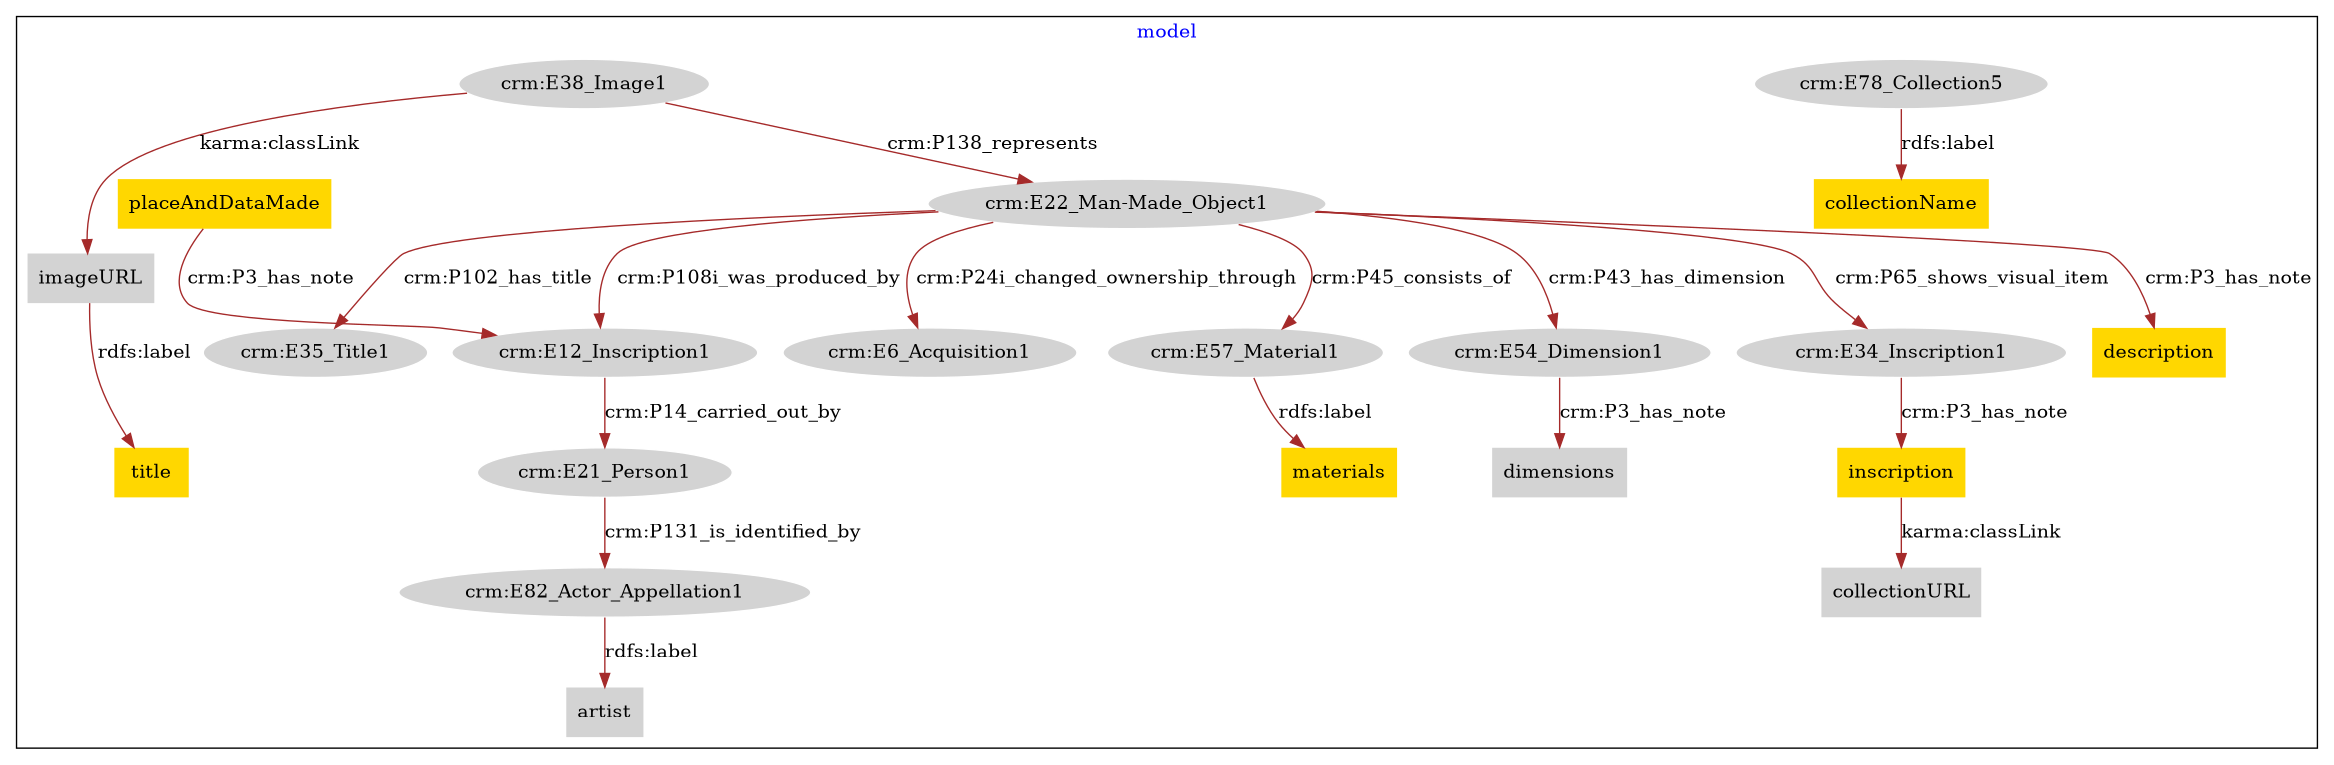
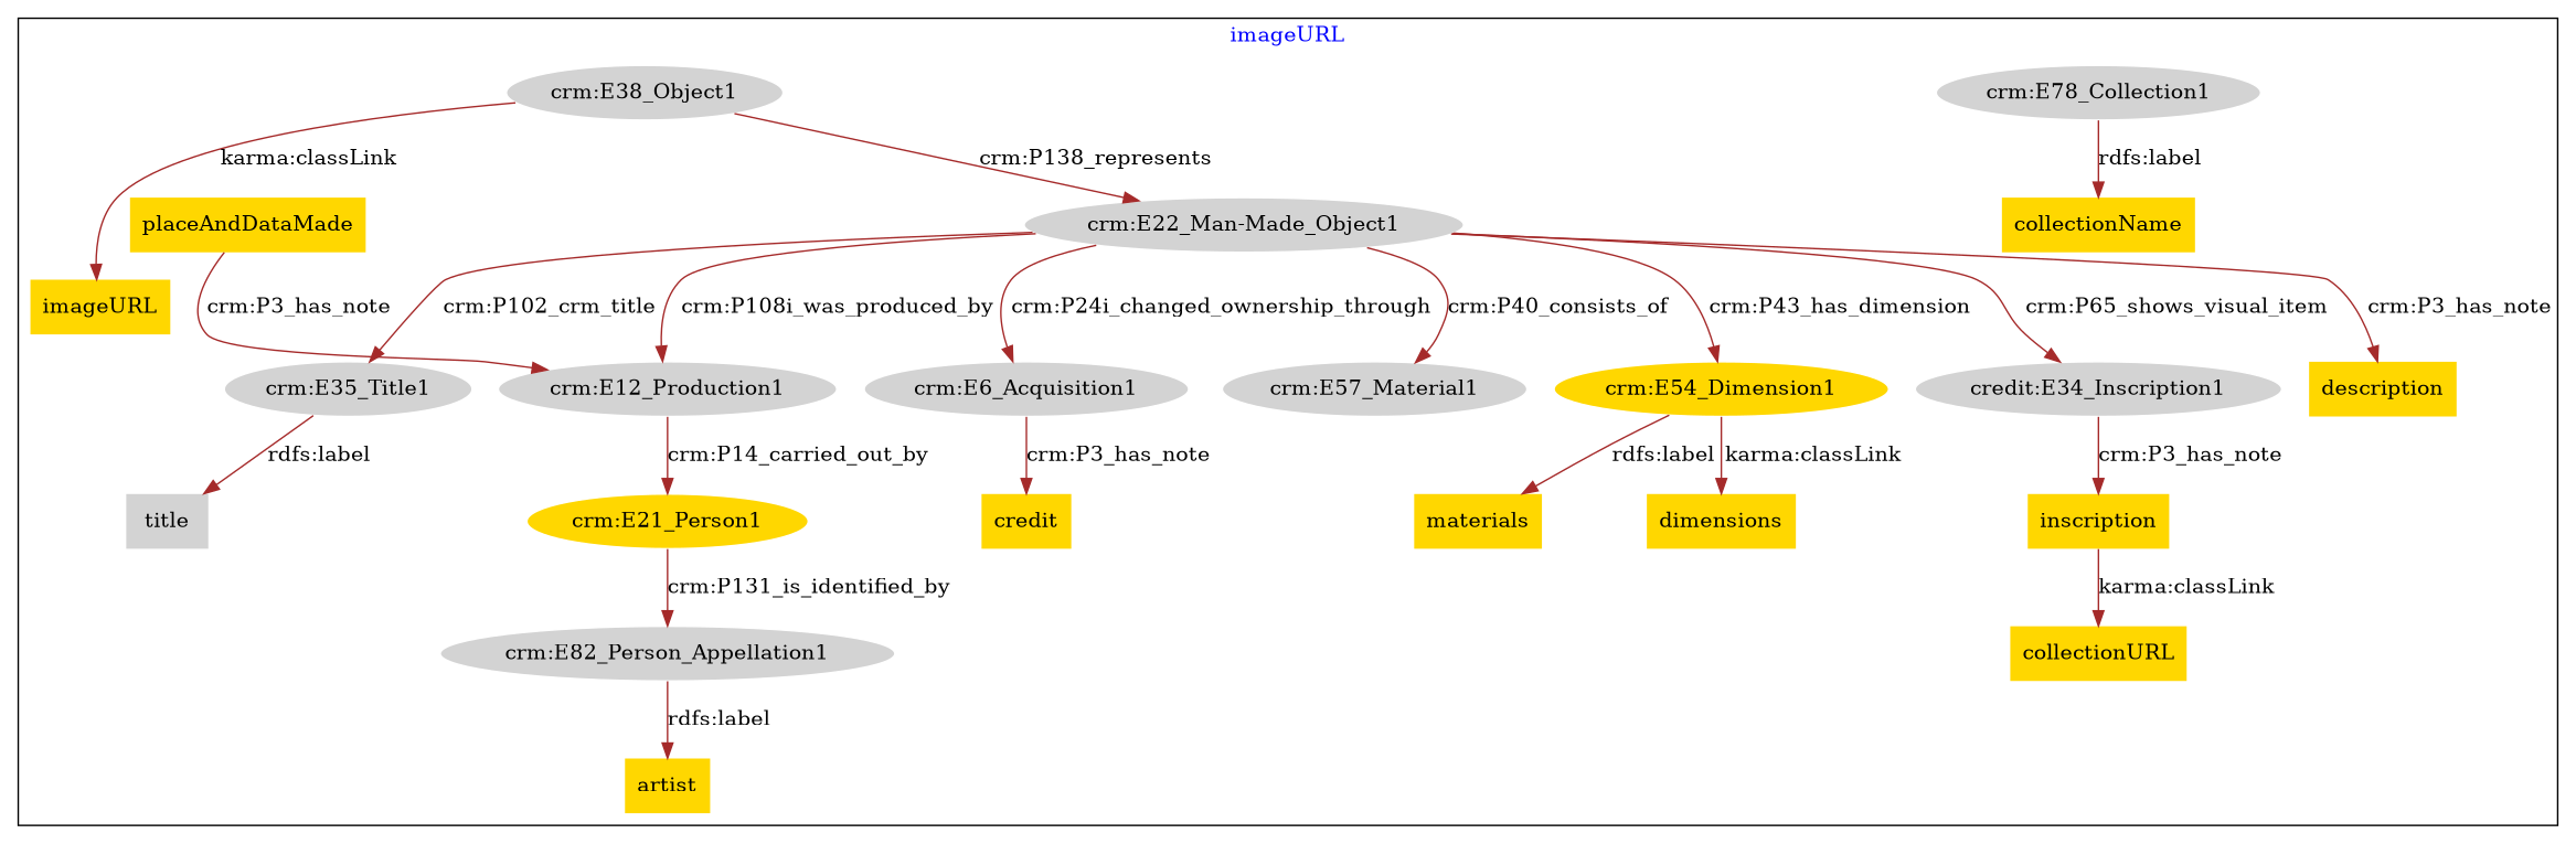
  digraph {
    fontcolor=blue
    remincross=true
    node [fillcolor=lightgray style=filled]
    edge [color=brown fontcolor=black]
-   n1 [color=white label="crm:E78_Collection5"]
-   n2 [label=collectionURL shape=plaintext]
-   n3 [color=white label="crm:E34_Inscription1"]
+   n1 [color=white label="crm:E78_Collection1"]
+   n2 [fillcolor=gold label=collectionURL shape=plaintext]
+   n3 [color=white label="credit:E34_Inscription1"]
    n4 [fillcolor=gold label=inscription shape=plaintext]
    n5 [color=white label="crm:E22_Man-Made_Object1"]
    n6 [fillcolor=gold label=description shape=plaintext]
    n7 [color=white label="crm:E35_Title1"]
-   n8 [fillcolor=gold label=title shape=plaintext]
+   n8 [label=title shape=plaintext]
    n9 [fillcolor=gold label=collectionName shape=plaintext]
-   n10 [color=white label="crm:E82_Actor_Appellation1"]
-   n11 [label=artist shape=plaintext]
+   n10 [color=white label="crm:E82_Person_Appellation1"]
+   n11 [fillcolor=gold label=artist shape=plaintext]
    n12 [color=white label="crm:E6_Acquisition1"]
+   n13 [fillcolor=gold label=credit shape=plaintext]
    n14 [color=white label="crm:E57_Material1"]
    n15 [fillcolor=gold label=materials shape=plaintext]
-   n16 [color=white label="crm:E38_Image1"]
-   n17 [label=imageURL shape=plaintext]
-   n18 [color=white label="crm:E12_Inscription1"]
+   n16 [color=white label="crm:E38_Object1"]
+   n17 [fillcolor=gold label=imageURL shape=plaintext]
+   n18 [color=white label="crm:E12_Production1"]
    n19 [fillcolor=gold label=placeAndDataMade shape=plaintext]
-   n20 [color=white label="crm:E54_Dimension1"]
-   n21 [label=dimensions shape=plaintext]
-   n22 [color=white label="crm:E21_Person1"]
+   n20 [color=white fillcolor=gold label="crm:E54_Dimension1"]
+   n21 [fillcolor=gold label=dimensions shape=plaintext]
+   n22 [color=white fillcolor=gold label="crm:E21_Person1"]
    subgraph cluster_1 {
-     label=model
+     label=imageURL
      n1
      n2
      n3
      n4
      n5
      n6
      n7
      n8
      n9
      n10
      n11
      n12
+     n13
      n14
      n15
      n16
      n17
      n18
      n19
      n20
      n21
      n22
    }
    n1 -> n9 [label="rdfs:label"]
    n3 -> n4 [label="crm:P3_has_note"]
    n4 -> n2 [label="karma:classLink"]
    n5 -> n3 [label="crm:P65_shows_visual_item"]
    n5 -> n6 [label="crm:P3_has_note"]
-   n5 -> n7 [label="crm:P102_has_title"]
+   n5 -> n7 [label="crm:P102_crm_title"]
    n5 -> n12 [label="crm:P24i_changed_ownership_through"]
-   n5 -> n14 [label="crm:P45_consists_of"]
+   n5 -> n14 [label="crm:P40_consists_of"]
    n5 -> n18 [label="crm:P108i_was_produced_by"]
    n5 -> n20 [label="crm:P43_has_dimension"]
-   n17 -> n8 [label="rdfs:label"]
+   n7 -> n8 [label="rdfs:label"]
    n10 -> n11 [label="rdfs:label"]
-   n14 -> n15 [label="rdfs:label"]
+   n12 -> n13 [label="crm:P3_has_note"]
+   n20 -> n15 [label="rdfs:label"]
    n16 -> n5 [label="crm:P138_represents"]
    n16 -> n17 [label="karma:classLink"]
    n18 -> n22 [label="crm:P14_carried_out_by"]
    n19 -> n18 [label="crm:P3_has_note"]
-   n20 -> n21 [label="crm:P3_has_note"]
+   n20 -> n21 [label="karma:classLink"]
    n22 -> n10 [label="crm:P131_is_identified_by"]
  }
